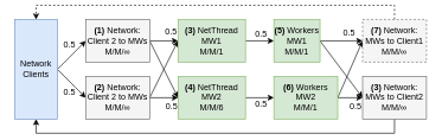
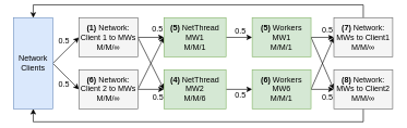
  <mxCell id="0" />
  <mxCell id="1" parent="0" />
  <mxCell id="2" style="edgeStyle=none;rounded=0;html=1;exitX=1;exitY=0.5;entryX=0;entryY=0.5;jettySize=auto;orthogonalLoop=1;" parent="1" source="6" target="10" edge="1"><mxGeometry relative="1" as="geometry" /></mxCell>
  <mxCell id="3" value="0.5" style="text;html=1;resizable=0;points=[];align=center;verticalAlign=middle;labelBackgroundColor=#ffffff;" parent="2" vertex="1" connectable="0"><mxGeometry x="0.043" y="1" relative="1" as="geometry"><mxPoint x="-4" y="-14" as="offset" /></mxGeometry></mxCell>
  <mxCell id="4" style="edgeStyle=none;rounded=0;html=1;exitX=1;exitY=0.5;entryX=0;entryY=0.5;jettySize=auto;orthogonalLoop=1;" parent="1" source="6" target="14" edge="1"><mxGeometry relative="1" as="geometry" /></mxCell>
  <mxCell id="5" value="0.5" style="text;html=1;resizable=0;points=[];align=center;verticalAlign=middle;labelBackgroundColor=#ffffff;" parent="4" vertex="1" connectable="0"><mxGeometry x="0.057" y="-2" relative="1" as="geometry"><mxPoint x="-3" y="10" as="offset" /></mxGeometry></mxCell>
  <mxCell id="6" value="Network Clients" style="rounded=0;whiteSpace=wrap;html=1;fillColor=#dae8fc;strokeColor=#6c8ebf;" parent="1" vertex="1"><mxGeometry x="20" y="20" width="60" height="140" as="geometry" /></mxCell>
  <mxCell id="7" style="edgeStyle=orthogonalEdgeStyle;rounded=0;html=1;exitX=1;exitY=0.5;entryX=0;entryY=0.5;jettySize=auto;orthogonalLoop=1;" parent="1" source="10" target="17" edge="1"><mxGeometry relative="1" as="geometry" /></mxCell>
  <mxCell id="8" value="0.5" style="text;html=1;resizable=0;points=[];align=center;verticalAlign=middle;labelBackgroundColor=#ffffff;" parent="7" vertex="1" connectable="0"><mxGeometry x="0.114" y="-2" relative="1" as="geometry"><mxPoint x="7" y="-15" as="offset" /></mxGeometry></mxCell>
  <mxCell id="9" style="rounded=0;html=1;exitX=1;exitY=0.5;entryX=0;entryY=0.5;jettySize=auto;orthogonalLoop=1;" parent="1" source="10" target="20" edge="1"><mxGeometry relative="1" as="geometry" /></mxCell>
- <mxCell id="10" value="&lt;b&gt;(1)&lt;/b&gt; Network: &lt;br&gt;Client 2 to MWs&lt;br&gt;M/M/&lt;span&gt;∞&lt;/span&gt;" style="rounded=0;whiteSpace=wrap;html=1;fillColor=#f5f5f5;strokeColor=#666666;" parent="1" vertex="1"><mxGeometry x="120" y="20" width="90" height="60" as="geometry" /></mxCell>
+ <mxCell id="10" value="&lt;b&gt;(1)&lt;/b&gt; Network: &lt;br&gt;Client 1 to MWs&lt;br&gt;M/M/&lt;span&gt;∞&lt;/span&gt;" style="rounded=0;whiteSpace=wrap;html=1;fillColor=#f5f5f5;strokeColor=#666666;" parent="1" vertex="1"><mxGeometry x="120" y="20" width="90" height="60" as="geometry" /></mxCell>
  <mxCell id="11" style="edgeStyle=orthogonalEdgeStyle;rounded=0;html=1;exitX=1;exitY=0.5;entryX=0;entryY=0.5;jettySize=auto;orthogonalLoop=1;" parent="1" source="14" target="20" edge="1"><mxGeometry relative="1" as="geometry" /></mxCell>
  <mxCell id="12" value="0.5" style="text;html=1;resizable=0;points=[];align=center;verticalAlign=middle;labelBackgroundColor=#ffffff;" parent="11" vertex="1" connectable="0"><mxGeometry x="0.229" relative="1" as="geometry"><mxPoint x="5" y="11" as="offset" /></mxGeometry></mxCell>
  <mxCell id="13" style="edgeStyle=none;rounded=0;html=1;exitX=1;exitY=0.5;entryX=0;entryY=0.5;jettySize=auto;orthogonalLoop=1;" parent="1" source="14" target="17" edge="1"><mxGeometry relative="1" as="geometry" /></mxCell>
- <mxCell id="14" value="&lt;b&gt;(2) &lt;/b&gt;Network: &lt;br&gt;Client 2 to MWs&lt;br&gt;M/M/&lt;span&gt;∞&lt;/span&gt;" style="rounded=0;whiteSpace=wrap;html=1;fillColor=#f5f5f5;strokeColor=#666666;" parent="1" vertex="1"><mxGeometry x="120" y="100" width="90" height="60" as="geometry" /></mxCell>
+ <mxCell id="14" value="&lt;b&gt;(6) &lt;/b&gt;Network: &lt;br&gt;Client 2 to MWs&lt;br&gt;M/M/&lt;span&gt;∞&lt;/span&gt;" style="rounded=0;whiteSpace=wrap;html=1;fillColor=#f5f5f5;strokeColor=#666666;" parent="1" vertex="1"><mxGeometry x="120" y="100" width="90" height="60" as="geometry" /></mxCell>
  <mxCell id="15" style="edgeStyle=orthogonalEdgeStyle;rounded=0;html=1;exitX=1;exitY=0.5;entryX=0;entryY=0.5;jettySize=auto;orthogonalLoop=1;" parent="1" source="17" target="24" edge="1"><mxGeometry relative="1" as="geometry" /></mxCell>
  <mxCell id="16" value="0.5" style="text;html=1;resizable=0;points=[];align=center;verticalAlign=middle;labelBackgroundColor=#ffffff;" parent="15" vertex="1" connectable="0"><mxGeometry x="0.286" y="-1" relative="1" as="geometry"><mxPoint x="-5" y="-11" as="offset" /></mxGeometry></mxCell>
- <mxCell id="17" value="&lt;b&gt;(3)&lt;/b&gt; NetThread MW1&lt;br&gt;M/M/&lt;span&gt;1&lt;/span&gt;" style="rounded=0;whiteSpace=wrap;html=1;fillColor=#d5e8d4;strokeColor=#82b366;" parent="1" vertex="1"><mxGeometry x="250" y="20" width="95" height="60" as="geometry" /></mxCell>
+ <mxCell id="17" value="&lt;b&gt;(5)&lt;/b&gt; NetThread MW1&lt;br&gt;M/M/&lt;span&gt;1&lt;/span&gt;" style="rounded=0;whiteSpace=wrap;html=1;fillColor=#d5e8d4;strokeColor=#82b366;" parent="1" vertex="1"><mxGeometry x="250" y="20" width="95" height="60" as="geometry" /></mxCell>
  <mxCell id="18" style="edgeStyle=orthogonalEdgeStyle;rounded=0;html=1;exitX=1;exitY=0.5;entryX=0;entryY=0.5;jettySize=auto;orthogonalLoop=1;" parent="1" source="20" target="28" edge="1"><mxGeometry relative="1" as="geometry" /></mxCell>
  <mxCell id="19" value="0.5" style="text;html=1;resizable=0;points=[];align=center;verticalAlign=middle;labelBackgroundColor=#ffffff;" parent="18" vertex="1" connectable="0"><mxGeometry x="0.2" y="-1" relative="1" as="geometry"><mxPoint x="-3" y="8" as="offset" /></mxGeometry></mxCell>
  <mxCell id="20" value="&lt;b&gt;(4)&lt;/b&gt; NetThread MW2&lt;br&gt;M/M/&lt;span&gt;6&lt;/span&gt;" style="rounded=0;whiteSpace=wrap;html=1;fillColor=#d5e8d4;strokeColor=#82b366;" parent="1" vertex="1"><mxGeometry x="250" y="100" width="95" height="60" as="geometry" /></mxCell>
  <mxCell id="21" style="edgeStyle=none;rounded=0;html=1;exitX=1;exitY=0.5;entryX=0;entryY=0.5;jettySize=auto;orthogonalLoop=1;" parent="1" source="24" target="32" edge="1"><mxGeometry relative="1" as="geometry" /></mxCell>
  <mxCell id="22" style="edgeStyle=none;rounded=0;html=1;exitX=1;exitY=0.5;entryX=0;entryY=0.5;jettySize=auto;orthogonalLoop=1;" parent="1" source="24" target="30" edge="1"><mxGeometry relative="1" as="geometry" /></mxCell>
  <mxCell id="23" value="0.5" style="text;html=1;resizable=0;points=[];align=center;verticalAlign=middle;labelBackgroundColor=#ffffff;" parent="22" vertex="1" connectable="0"><mxGeometry x="0.311" y="-1" relative="1" as="geometry"><mxPoint x="1" y="-13" as="offset" /></mxGeometry></mxCell>
- <mxCell id="24" value="&lt;b&gt;(5)&lt;/b&gt; Workers MW1&lt;br&gt;M/M/&lt;span&gt;1&lt;/span&gt;" style="rounded=0;whiteSpace=wrap;html=1;fillColor=#d5e8d4;strokeColor=#82b366;" parent="1" vertex="1"><mxGeometry x="385" y="20" width="65" height="60" as="geometry" /></mxCell>
+ <mxCell id="24" value="&lt;b&gt;(5)&lt;/b&gt; Workers MW1&lt;br&gt;M/M/&lt;span&gt;1&lt;/span&gt;" style="rounded=0;whiteSpace=wrap;html=1;fillColor=#d5e8d4;strokeColor=#82b366;" parent="1" vertex="1"><mxGeometry x="385" y="20" width="90" height="60" as="geometry" /></mxCell>
  <mxCell id="25" style="edgeStyle=none;rounded=0;html=1;exitX=1;exitY=0.5;entryX=0;entryY=0.5;jettySize=auto;orthogonalLoop=1;" parent="1" source="28" target="30" edge="1"><mxGeometry relative="1" as="geometry" /></mxCell>
  <mxCell id="26" style="edgeStyle=none;rounded=0;html=1;exitX=1;exitY=0.5;entryX=0;entryY=0.5;jettySize=auto;orthogonalLoop=1;" parent="1" source="28" target="32" edge="1"><mxGeometry relative="1" as="geometry" /></mxCell>
  <mxCell id="27" value="0.5" style="text;html=1;resizable=0;points=[];align=center;verticalAlign=middle;labelBackgroundColor=#ffffff;" parent="26" vertex="1" connectable="0"><mxGeometry x="0.213" y="-2" relative="1" as="geometry"><mxPoint x="3" y="9" as="offset" /></mxGeometry></mxCell>
- <mxCell id="28" value="&lt;b&gt;(6)&lt;/b&gt; Workers MW2&lt;br&gt;M/M/&lt;span&gt;1&lt;/span&gt;" style="rounded=0;whiteSpace=wrap;html=1;fillColor=#d5e8d4;strokeColor=#82b366;" parent="1" vertex="1"><mxGeometry x="385" y="100" width="90" height="60" as="geometry" /></mxCell>
- <mxCell id="29" style="edgeStyle=orthogonalEdgeStyle;rounded=0;html=1;exitX=0.5;exitY=0;entryX=0.5;entryY=0;jettySize=auto;orthogonalLoop=1;dashed=1;" parent="1" source="30" target="6" edge="1"><mxGeometry relative="1" as="geometry" /></mxCell>
- <mxCell id="30" value="&lt;b&gt;(7)&lt;/b&gt; Network: &lt;br&gt;MWs to Client1&lt;br&gt;M/M/&lt;span&gt;∞&lt;/span&gt;" style="rounded=0;whiteSpace=wrap;html=1;fillColor=#f5f5f5;strokeColor=#666666;dashed=1;" parent="1" vertex="1"><mxGeometry x="510" y="20" width="90" height="60" as="geometry" /></mxCell>
+ <mxCell id="28" value="&lt;b&gt;(6)&lt;/b&gt; Workers MW6&lt;br&gt;M/M/&lt;span&gt;1&lt;/span&gt;" style="rounded=0;whiteSpace=wrap;html=1;fillColor=#d5e8d4;strokeColor=#82b366;" parent="1" vertex="1"><mxGeometry x="385" y="100" width="90" height="60" as="geometry" /></mxCell>
+ <mxCell id="29" style="edgeStyle=orthogonalEdgeStyle;rounded=0;html=1;exitX=0.5;exitY=0;entryX=0.5;entryY=0;jettySize=auto;orthogonalLoop=1;" parent="1" source="30" target="6" edge="1"><mxGeometry relative="1" as="geometry" /></mxCell>
+ <mxCell id="30" value="&lt;b&gt;(7)&lt;/b&gt; Network: &lt;br&gt;MWs to Client1&lt;br&gt;M/M/&lt;span&gt;∞&lt;/span&gt;" style="rounded=0;whiteSpace=wrap;html=1;fillColor=#f5f5f5;strokeColor=#666666;" parent="1" vertex="1"><mxGeometry x="510" y="20" width="90" height="60" as="geometry" /></mxCell>
  <mxCell id="31" style="edgeStyle=orthogonalEdgeStyle;rounded=0;html=1;exitX=0.5;exitY=1;entryX=0.5;entryY=1;jettySize=auto;orthogonalLoop=1;" parent="1" source="32" target="6" edge="1"><mxGeometry relative="1" as="geometry" /></mxCell>
- <mxCell id="32" value="&lt;b&gt;(3)&lt;/b&gt; Network: &lt;br&gt;MWs to Client2&lt;br&gt;M/M/&lt;span&gt;∞&lt;/span&gt;" style="rounded=0;whiteSpace=wrap;html=1;fillColor=#f5f5f5;strokeColor=#666666;" parent="1" vertex="1"><mxGeometry x="510" y="100" width="90" height="60" as="geometry" /></mxCell>
+ <mxCell id="32" value="&lt;b&gt;(8)&lt;/b&gt; Network: &lt;br&gt;MWs to Client2&lt;br&gt;M/M/&lt;span&gt;∞&lt;/span&gt;" style="rounded=0;whiteSpace=wrap;html=1;fillColor=#f5f5f5;strokeColor=#666666;" parent="1" vertex="1"><mxGeometry x="510" y="100" width="90" height="60" as="geometry" /></mxCell>
